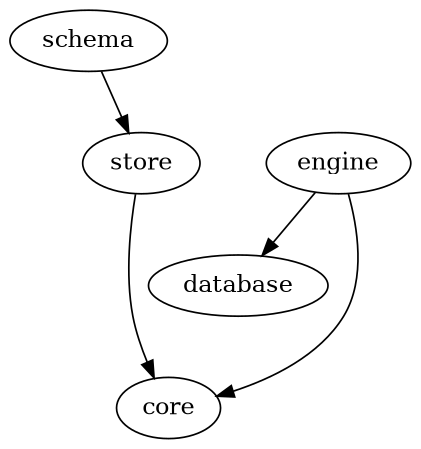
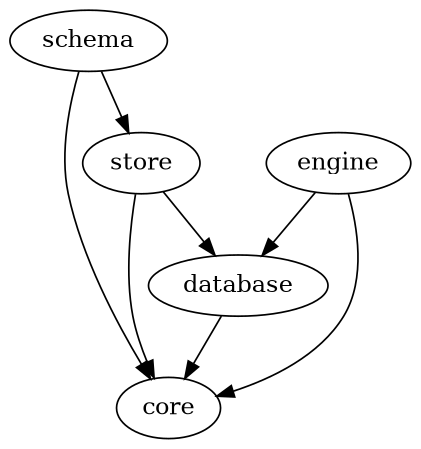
  digraph {
    schema
    store
    core
    database
    engine
    schema -> store
+   schema -> core
    store -> core
+   store -> database
+   database -> core
    engine -> core
    engine -> database
  }
